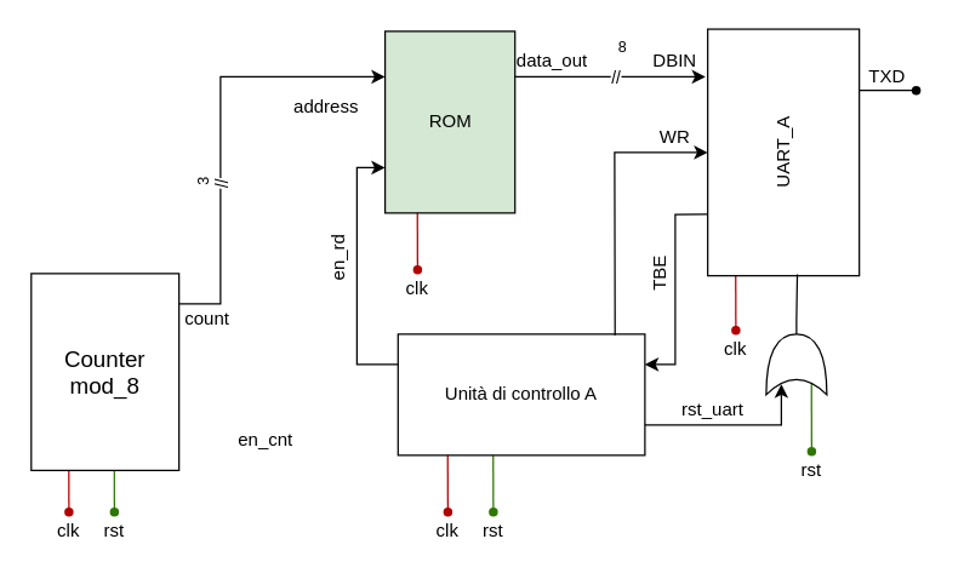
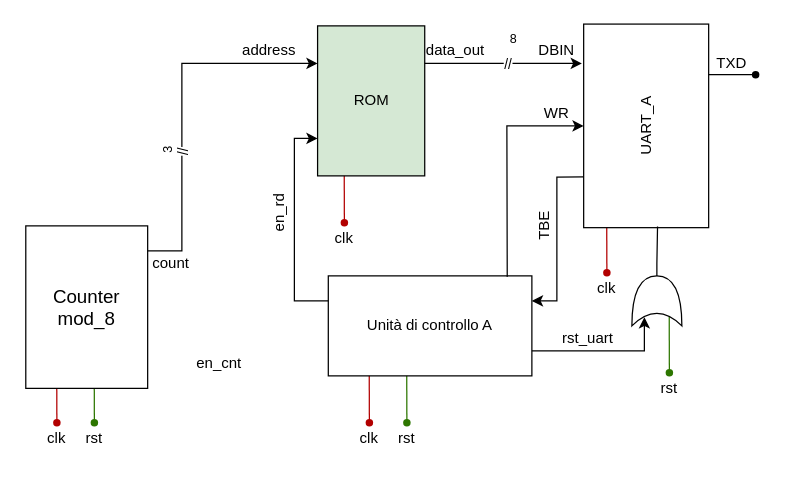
  <mxCell id="0" />
  <mxCell id="1" parent="0" />
  <mxCell id="2" value="" style="group" vertex="1" connectable="0" parent="1"><mxGeometry x="295" y="290" width="60" height="70" as="geometry" /></mxCell>
  <mxCell id="3" value="" style="group" vertex="1" connectable="0" parent="2"><mxGeometry x="20" width="20" height="57.5" as="geometry" /></mxCell>
  <mxCell id="4" value="" style="endArrow=none;html=1;rounded=0;fillColor=#60a917;strokeColor=#2D7600;" edge="1" parent="3" source="5"><mxGeometry width="50" height="50" relative="1" as="geometry"><mxPoint x="9.87" y="30" as="sourcePoint" /><mxPoint x="9.87" as="targetPoint" /></mxGeometry></mxCell>
  <mxCell id="5" value="" style="shape=waypoint;sketch=0;fillStyle=solid;size=6;pointerEvents=1;points=[];fillColor=#60a917;resizable=0;rotatable=0;perimeter=centerPerimeter;snapToPoint=1;strokeColor=#2D7600;fontColor=#ffffff;" vertex="1" parent="3"><mxGeometry y="37.5" width="20" height="20" as="geometry" /></mxCell>
  <mxCell id="6" value="rst" style="text;html=1;align=center;verticalAlign=middle;whiteSpace=wrap;rounded=0;" vertex="1" parent="2"><mxGeometry y="50" width="60" height="20" as="geometry" /></mxCell>
  <mxCell id="7" value="" style="group" vertex="1" connectable="0" parent="1"><mxGeometry x="45" y="290" width="60" height="70" as="geometry" /></mxCell>
  <mxCell id="8" value="" style="group" vertex="1" connectable="0" parent="7"><mxGeometry x="20" width="20" height="57.5" as="geometry" /></mxCell>
  <mxCell id="9" value="" style="endArrow=none;html=1;rounded=0;fillColor=#60a917;strokeColor=#2D7600;" edge="1" parent="8" source="10"><mxGeometry width="50" height="50" relative="1" as="geometry"><mxPoint x="9.87" y="30" as="sourcePoint" /><mxPoint x="9.87" as="targetPoint" /></mxGeometry></mxCell>
  <mxCell id="10" value="" style="shape=waypoint;sketch=0;fillStyle=solid;size=6;pointerEvents=1;points=[];fillColor=#60a917;resizable=0;rotatable=0;perimeter=centerPerimeter;snapToPoint=1;strokeColor=#2D7600;fontColor=#ffffff;" vertex="1" parent="8"><mxGeometry y="37.5" width="20" height="20" as="geometry" /></mxCell>
  <mxCell id="11" value="rst" style="text;html=1;align=center;verticalAlign=middle;whiteSpace=wrap;rounded=0;" vertex="1" parent="7"><mxGeometry y="50" width="60" height="20" as="geometry" /></mxCell>
  <mxCell id="12" value="" style="group" vertex="1" connectable="0" parent="1"><mxGeometry x="505" y="250" width="60" height="70" as="geometry" /></mxCell>
  <mxCell id="13" value="" style="group" vertex="1" connectable="0" parent="12"><mxGeometry x="20" width="20" height="57.5" as="geometry" /></mxCell>
  <mxCell id="14" value="" style="endArrow=none;html=1;rounded=0;fillColor=#60a917;strokeColor=#2D7600;" edge="1" parent="13" source="15"><mxGeometry width="50" height="50" relative="1" as="geometry"><mxPoint x="9.87" y="30" as="sourcePoint" /><mxPoint x="9.87" as="targetPoint" /></mxGeometry></mxCell>
  <mxCell id="15" value="" style="shape=waypoint;sketch=0;fillStyle=solid;size=6;pointerEvents=1;points=[];fillColor=#60a917;resizable=0;rotatable=0;perimeter=centerPerimeter;snapToPoint=1;strokeColor=#2D7600;fontColor=#ffffff;" vertex="1" parent="13"><mxGeometry y="37.5" width="20" height="20" as="geometry" /></mxCell>
  <mxCell id="16" value="rst" style="text;html=1;align=center;verticalAlign=middle;whiteSpace=wrap;rounded=0;" vertex="1" parent="12"><mxGeometry y="50" width="60" height="20" as="geometry" /></mxCell>
  <mxCell id="17" value="" style="group" vertex="1" connectable="0" parent="1"><mxGeometry x="285" y="290" width="20" height="70" as="geometry" /></mxCell>
  <mxCell id="18" value="" style="group" vertex="1" connectable="0" parent="17"><mxGeometry width="20" height="57.5" as="geometry" /></mxCell>
  <mxCell id="19" value="" style="endArrow=none;html=1;rounded=0;fillColor=#e51400;strokeColor=#B20000;" edge="1" parent="18" source="20"><mxGeometry width="50" height="50" relative="1" as="geometry"><mxPoint x="9.87" y="30" as="sourcePoint" /><mxPoint x="9.87" as="targetPoint" /></mxGeometry></mxCell>
  <mxCell id="20" value="" style="shape=waypoint;sketch=0;fillStyle=solid;size=6;pointerEvents=1;points=[];fillColor=#e51400;resizable=0;rotatable=0;perimeter=centerPerimeter;snapToPoint=1;strokeColor=#B20000;fontColor=#ffffff;" vertex="1" parent="18"><mxGeometry y="37.5" width="20" height="20" as="geometry" /></mxCell>
  <mxCell id="21" value="clk" style="text;html=1;align=center;verticalAlign=middle;whiteSpace=wrap;rounded=0;" vertex="1" parent="17"><mxGeometry y="50" width="20" height="20" as="geometry" /></mxCell>
  <mxCell id="22" value="" style="group" vertex="1" connectable="0" parent="1"><mxGeometry x="475" y="170" width="20" height="70" as="geometry" /></mxCell>
  <mxCell id="23" value="" style="group" vertex="1" connectable="0" parent="22"><mxGeometry width="20" height="57.5" as="geometry" /></mxCell>
  <mxCell id="24" value="" style="endArrow=none;html=1;rounded=0;fillColor=#e51400;strokeColor=#B20000;" edge="1" parent="23" source="25"><mxGeometry width="50" height="50" relative="1" as="geometry"><mxPoint x="9.87" y="30" as="sourcePoint" /><mxPoint x="9.87" as="targetPoint" /></mxGeometry></mxCell>
  <mxCell id="25" value="" style="shape=waypoint;sketch=0;fillStyle=solid;size=6;pointerEvents=1;points=[];fillColor=#e51400;resizable=0;rotatable=0;perimeter=centerPerimeter;snapToPoint=1;strokeColor=#B20000;fontColor=#ffffff;" vertex="1" parent="23"><mxGeometry y="37.5" width="20" height="20" as="geometry" /></mxCell>
  <mxCell id="26" value="clk" style="text;html=1;align=center;verticalAlign=middle;whiteSpace=wrap;rounded=0;" vertex="1" parent="22"><mxGeometry y="50" width="20" height="20" as="geometry" /></mxCell>
  <mxCell id="27" value="" style="group" vertex="1" connectable="0" parent="1"><mxGeometry x="265" y="130" width="20" height="70" as="geometry" /></mxCell>
  <mxCell id="28" value="" style="group" vertex="1" connectable="0" parent="27"><mxGeometry width="20" height="57.5" as="geometry" /></mxCell>
  <mxCell id="29" value="" style="endArrow=none;html=1;rounded=0;fillColor=#e51400;strokeColor=#B20000;" edge="1" parent="28" source="30"><mxGeometry width="50" height="50" relative="1" as="geometry"><mxPoint x="9.87" y="30" as="sourcePoint" /><mxPoint x="9.87" as="targetPoint" /></mxGeometry></mxCell>
  <mxCell id="30" value="" style="shape=waypoint;sketch=0;fillStyle=solid;size=6;pointerEvents=1;points=[];fillColor=#e51400;resizable=0;rotatable=0;perimeter=centerPerimeter;snapToPoint=1;strokeColor=#B20000;fontColor=#ffffff;" vertex="1" parent="28"><mxGeometry y="37.5" width="20" height="20" as="geometry" /></mxCell>
  <mxCell id="31" value="clk" style="text;html=1;align=center;verticalAlign=middle;whiteSpace=wrap;rounded=0;" vertex="1" parent="27"><mxGeometry y="50" width="20" height="20" as="geometry" /></mxCell>
  <mxCell id="32" value="" style="group" vertex="1" connectable="0" parent="1"><mxGeometry x="35" y="290" width="20" height="70" as="geometry" /></mxCell>
  <mxCell id="33" value="" style="group" vertex="1" connectable="0" parent="32"><mxGeometry width="20" height="57.5" as="geometry" /></mxCell>
  <mxCell id="34" value="" style="endArrow=none;html=1;rounded=0;fillColor=#e51400;strokeColor=#B20000;" edge="1" parent="33" source="35"><mxGeometry width="50" height="50" relative="1" as="geometry"><mxPoint x="9.87" y="30" as="sourcePoint" /><mxPoint x="9.87" as="targetPoint" /></mxGeometry></mxCell>
  <mxCell id="35" value="" style="shape=waypoint;sketch=0;fillStyle=solid;size=6;pointerEvents=1;points=[];fillColor=#e51400;resizable=0;rotatable=0;perimeter=centerPerimeter;snapToPoint=1;strokeColor=#B20000;fontColor=#ffffff;" vertex="1" parent="33"><mxGeometry y="37.5" width="20" height="20" as="geometry" /></mxCell>
  <mxCell id="36" value="clk" style="text;html=1;align=center;verticalAlign=middle;whiteSpace=wrap;rounded=0;" vertex="1" parent="32"><mxGeometry y="50" width="20" height="20" as="geometry" /></mxCell>
  <mxCell id="37" value="Unità di controllo A" style="rounded=0;whiteSpace=wrap;html=1;" vertex="1" parent="1"><mxGeometry x="262.14" y="220" width="162.86" height="80" as="geometry" /></mxCell>
  <mxCell id="38" value="ROM" style="rounded=0;whiteSpace=wrap;html=1;fillColor=#d5e8d4;" parent="1" vertex="1"><mxGeometry x="253.57" y="20" width="85.713" height="120" as="geometry" /></mxCell>
  <mxCell id="39" value="en_cnt" style="text;html=1;align=center;verticalAlign=middle;whiteSpace=wrap;rounded=0;" vertex="1" parent="1"><mxGeometry x="145" y="280" width="60" height="20" as="geometry" /></mxCell>
  <mxCell id="40" value="&lt;font style=&quot;font-size: 15px;&quot;&gt;Counter&lt;/font&gt;&lt;div&gt;&lt;font style=&quot;font-size: 15px;&quot;&gt;mod_8&lt;/font&gt;&lt;/div&gt;" style="rounded=0;whiteSpace=wrap;html=1;movable=1;resizable=1;rotatable=1;deletable=1;editable=1;locked=0;connectable=1;" vertex="1" parent="1"><mxGeometry x="20.126" y="180" width="97.502" height="130" as="geometry" /></mxCell>
- <mxCell id="41" value="address" style="text;html=1;align=center;verticalAlign=middle;whiteSpace=wrap;rounded=0;" vertex="1" parent="1"><mxGeometry x="185" y="60" width="60" height="20" as="geometry" /></mxCell>
+ <mxCell id="41" value="address" style="text;html=1;align=center;verticalAlign=middle;whiteSpace=wrap;rounded=0;" vertex="1" parent="1"><mxGeometry x="185" y="30" width="60" height="20" as="geometry" /></mxCell>
  <mxCell id="42" value="count" style="text;html=1;align=center;verticalAlign=middle;whiteSpace=wrap;rounded=0;" vertex="1" parent="1"><mxGeometry x="117.63" y="200" width="37.37" height="20" as="geometry" /></mxCell>
  <mxCell id="43" value="&lt;font style=&quot;font-size: 10px;&quot;&gt;3&lt;/font&gt;" style="text;html=1;align=center;verticalAlign=middle;whiteSpace=wrap;rounded=0;rotation=-90;" vertex="1" parent="1"><mxGeometry x="112.5" y="110" width="42.5" height="20" as="geometry" /></mxCell>
  <mxCell id="44" value="en_rd" style="text;html=1;align=center;verticalAlign=middle;whiteSpace=wrap;rounded=0;rotation=-90;" vertex="1" parent="1"><mxGeometry x="193.57" y="160" width="60" height="20" as="geometry" /></mxCell>
  <mxCell id="45" value="" style="group;rotation=-90;" vertex="1" connectable="0" parent="1"><mxGeometry x="575" y="30" width="20" height="57.5" as="geometry" /></mxCell>
  <mxCell id="46" value="" style="endArrow=none;html=1;rounded=0;fillColor=#e1d5e7;strokeColor=#000000;" edge="1" parent="45" source="47"><mxGeometry width="50" height="50" relative="1" as="geometry"><mxPoint x="11" y="29" as="sourcePoint" /><mxPoint x="-19" y="29" as="targetPoint" /></mxGeometry></mxCell>
  <mxCell id="47" value="" style="shape=waypoint;sketch=0;fillStyle=solid;size=6;pointerEvents=1;points=[];fillColor=#e1d5e7;resizable=0;rotatable=0;perimeter=centerPerimeter;snapToPoint=1;strokeColor=#000000;rotation=-90;" vertex="1" parent="45"><mxGeometry x="19" y="19" width="20" height="20" as="geometry" /></mxCell>
  <mxCell id="48" value="UART_A" style="rounded=0;whiteSpace=wrap;html=1;rotation=-90;" vertex="1" parent="1"><mxGeometry x="435" y="50" width="162.86" height="100" as="geometry" /></mxCell>
  <mxCell id="49" value="DBIN" style="text;html=1;align=center;verticalAlign=middle;whiteSpace=wrap;rounded=0;" vertex="1" parent="1"><mxGeometry x="425" y="30" width="40" height="20" as="geometry" /></mxCell>
  <mxCell id="50" value="data_out" style="text;html=1;align=center;verticalAlign=middle;whiteSpace=wrap;rounded=0;" vertex="1" parent="1"><mxGeometry x="339.28" y="30" width="50" height="20" as="geometry" /></mxCell>
  <mxCell id="51" value="WR" style="text;html=1;align=center;verticalAlign=middle;whiteSpace=wrap;rounded=0;" vertex="1" parent="1"><mxGeometry x="425" y="80" width="40" height="20" as="geometry" /></mxCell>
  <mxCell id="52" value="" style="endArrow=classic;html=1;rounded=0;entryX=1;entryY=0.25;entryDx=0;entryDy=0;exitX=0.25;exitY=0;exitDx=0;exitDy=0;" edge="1" parent="1" source="48" target="37"><mxGeometry width="50" height="50" relative="1" as="geometry"><mxPoint x="445" y="260" as="sourcePoint" /><mxPoint x="465" y="150" as="targetPoint" /><Array as="points"><mxPoint x="445" y="141" /><mxPoint x="445" y="240" /></Array></mxGeometry></mxCell>
  <mxCell id="53" value="TBE" style="text;html=1;align=center;verticalAlign=middle;whiteSpace=wrap;rounded=0;rotation=-90;" vertex="1" parent="1"><mxGeometry x="415" y="170" width="40" height="20" as="geometry" /></mxCell>
  <mxCell id="54" value="" style="endArrow=classic;html=1;rounded=0;entryX=0.5;entryY=0;entryDx=0;entryDy=0;exitX=0.879;exitY=0.01;exitDx=0;exitDy=0;exitPerimeter=0;" edge="1" parent="1" source="37" target="48"><mxGeometry width="50" height="50" relative="1" as="geometry"><mxPoint x="415" y="200" as="sourcePoint" /><mxPoint x="465" y="150" as="targetPoint" /><Array as="points"><mxPoint x="405" y="100" /></Array></mxGeometry></mxCell>
  <mxCell id="55" value="" style="endArrow=classic;html=1;rounded=0;exitX=0;exitY=1;exitDx=0;exitDy=0;entryX=1;entryY=1;entryDx=0;entryDy=0;" edge="1" parent="1" source="50" target="49"><mxGeometry width="50" height="50" relative="1" as="geometry"><mxPoint x="415" y="200" as="sourcePoint" /><mxPoint x="465" y="150" as="targetPoint" /></mxGeometry></mxCell>
  <mxCell id="56" value="//" style="edgeLabel;html=1;align=center;verticalAlign=middle;resizable=0;points=[];" vertex="1" connectable="0" parent="55"><mxGeometry x="0.05" relative="1" as="geometry"><mxPoint as="offset" /></mxGeometry></mxCell>
  <mxCell id="57" value="" style="endArrow=classic;html=1;rounded=0;exitX=0;exitY=0;exitDx=0;exitDy=0;entryX=0;entryY=0.25;entryDx=0;entryDy=0;" edge="1" parent="1" source="42" target="38"><mxGeometry width="50" height="50" relative="1" as="geometry"><mxPoint x="415" y="200" as="sourcePoint" /><mxPoint x="465" y="150" as="targetPoint" /><Array as="points"><mxPoint x="145" y="200" /><mxPoint x="145" y="50" /></Array></mxGeometry></mxCell>
  <mxCell id="58" value="//" style="edgeLabel;html=1;align=center;verticalAlign=middle;resizable=0;points=[];rotation=90;" vertex="1" connectable="0" parent="57"><mxGeometry x="-0.242" y="-2" relative="1" as="geometry"><mxPoint x="-1" as="offset" /></mxGeometry></mxCell>
  <mxCell id="59" value="&lt;font style=&quot;font-size: 10px;&quot;&gt;8&lt;/font&gt;" style="text;html=1;align=center;verticalAlign=middle;whiteSpace=wrap;rounded=0;rotation=0;" vertex="1" parent="1"><mxGeometry x="389.28" y="20" width="42.5" height="20" as="geometry" /></mxCell>
  <mxCell id="60" value="" style="endArrow=classic;html=1;rounded=0;exitX=0;exitY=0.25;exitDx=0;exitDy=0;entryX=0;entryY=0.75;entryDx=0;entryDy=0;" edge="1" parent="1" source="37" target="38"><mxGeometry width="50" height="50" relative="1" as="geometry"><mxPoint x="415" y="200" as="sourcePoint" /><mxPoint x="465" y="150" as="targetPoint" /><Array as="points"><mxPoint x="235" y="240" /><mxPoint x="235" y="110" /></Array></mxGeometry></mxCell>
  <mxCell id="61" value="TXD" style="text;html=1;align=center;verticalAlign=middle;whiteSpace=wrap;rounded=0;" vertex="1" parent="1"><mxGeometry x="565" y="40" width="40" height="20" as="geometry" /></mxCell>
  <mxCell id="62" value="" style="endArrow=classic;html=1;rounded=0;exitX=1;exitY=0.75;exitDx=0;exitDy=0;entryX=0.175;entryY=0.25;entryDx=0;entryDy=0;entryPerimeter=0;" edge="1" parent="1" source="37" target="64"><mxGeometry width="50" height="50" relative="1" as="geometry"><mxPoint x="425" y="110" as="sourcePoint" /><mxPoint x="515" y="260" as="targetPoint" /><Array as="points"><mxPoint x="515" y="280" /></Array></mxGeometry></mxCell>
  <mxCell id="63" value="" style="endArrow=none;html=1;rounded=0;exitX=1;exitY=0.5;exitDx=0;exitDy=0;exitPerimeter=0;entryX=0.006;entryY=0.591;entryDx=0;entryDy=0;entryPerimeter=0;" edge="1" parent="1" target="48"><mxGeometry width="50" height="50" relative="1" as="geometry"><mxPoint x="525" y="220" as="sourcePoint" /><mxPoint x="475" y="60" as="targetPoint" /><Array as="points"><mxPoint x="525" y="210" /></Array></mxGeometry></mxCell>
  <mxCell id="64" value="" style="shape=xor;whiteSpace=wrap;html=1;rotation=-90;" vertex="1" parent="1"><mxGeometry x="505" y="220" width="40" height="40" as="geometry" /></mxCell>
  <mxCell id="65" value="rst_uart" style="text;html=1;align=center;verticalAlign=middle;whiteSpace=wrap;rounded=0;" vertex="1" parent="1"><mxGeometry x="445" y="260" width="50" height="20" as="geometry" /></mxCell>
